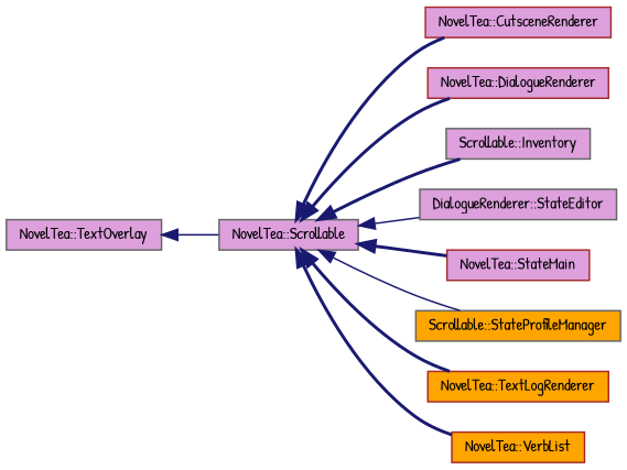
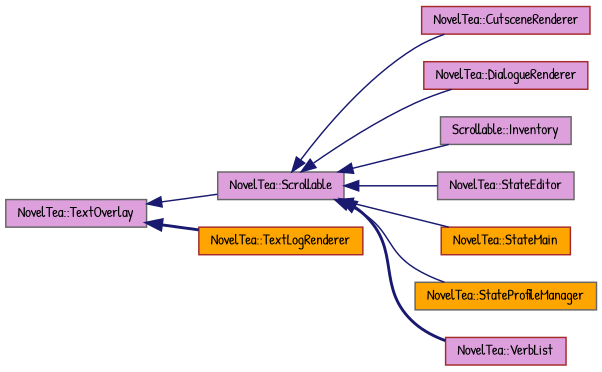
  digraph {
    fontname="Patrick Hand"
    rankdir=LR
    node [color=gray40 fillcolor=plum fontname="Patrick Hand" fontsize=10 shape=record style=filled]
    edge [color=midnightblue dir=back fontname="Patrick Hand" fontsize=10 labelfontname=Helvetica labelfontsize=10 style=solid]
    n1 [fontcolor=black height=0.2 label="NovelTea::Scrollable" width=0.4]
    n2 [color=brown height=0.2 label="NovelTea::CutsceneRenderer" width=0.4]
    n3 [color=brown height=0.2 label="NovelTea::DialogueRenderer" width=0.4]
    n4 [height=0.2 label="Scrollable::Inventory" width=0.4]
-   n5 [height=0.2 label="DialogueRenderer::StateEditor" width=0.4]
-   n6 [color=brown height=0.2 label="NovelTea::StateMain" width=0.4]
-   n7 [fillcolor=orange height=0.2 label="Scrollable::StateProfileManager" width=0.4]
+   n5 [height=0.2 label="NovelTea::StateEditor" width=0.4]
+   n6 [color=brown fillcolor=orange height=0.2 label="NovelTea::StateMain" width=0.4]
+   n7 [fillcolor=orange height=0.2 label="NovelTea::StateProfileManager" width=0.4]
    n8 [color=brown fillcolor=orange height=0.2 label="NovelTea::TextLogRenderer" width=0.4]
-   n9 [color=brown fillcolor=orange height=0.2 label="NovelTea::VerbList" width=0.4]
+   n9 [color=brown height=0.2 label="NovelTea::VerbList" width=0.4]
    n10 [height=0.2 label="NovelTea::TextOverlay" width=0.4]
-   n1 -> n2 [style=bold]
-   n1 -> n3 [style=bold]
-   n1 -> n4 [style=bold]
+   n1 -> n2
+   n1 -> n3
+   n1 -> n4
    n1 -> n5
-   n1 -> n6 [style=bold]
+   n1 -> n6
    n1 -> n7
-   n1 -> n8 [style=bold]
+   n10 -> n8 [style=bold]
    n1 -> n9 [style=bold]
    n10 -> n1
  }
